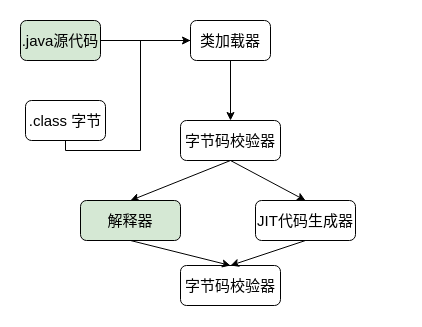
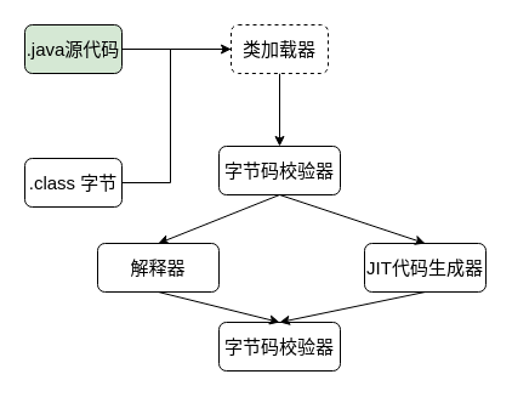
  <mxCell id="0" />
  <mxCell id="1" parent="0" />
  <mxCell id="2" value="" style="edgeStyle=orthogonalEdgeStyle;rounded=0;orthogonalLoop=1;jettySize=auto;html=1;fontSize=15;" edge="1" parent="1" source="3" target="8"><mxGeometry relative="1" as="geometry" /></mxCell>
  <mxCell id="3" value=".java源代码" style="rounded=1;whiteSpace=wrap;html=1;fontSize=15;fillColor=#d5e8d4;" vertex="1" parent="1"><mxGeometry x="20" y="20" width="80" height="40" as="geometry" /></mxCell>
  <mxCell id="4" style="edgeStyle=orthogonalEdgeStyle;rounded=0;orthogonalLoop=1;jettySize=auto;html=1;fontSize=15;endArrow=none;" edge="1" parent="1" source="5" target="8"><mxGeometry relative="1" as="geometry"><Array as="points"><mxPoint x="140" y="150" /><mxPoint x="140" y="40" /></Array></mxGeometry></mxCell>
- <mxCell id="5" value=".class 字节" style="rounded=1;whiteSpace=wrap;html=1;fontSize=15;" vertex="1" parent="1"><mxGeometry x="25" y="100" width="80" height="40" as="geometry" /></mxCell>
+ <mxCell id="5" value=".class 字节" style="rounded=1;whiteSpace=wrap;html=1;fontSize=15;" vertex="1" parent="1"><mxGeometry x="20" y="130" width="80" height="40" as="geometry" /></mxCell>
  <mxCell id="6" value="字节码校验器" style="rounded=1;whiteSpace=wrap;html=1;fontSize=15;" vertex="1" parent="1"><mxGeometry x="180" y="120" width="100" height="40" as="geometry" /></mxCell>
  <mxCell id="7" value="" style="edgeStyle=orthogonalEdgeStyle;rounded=0;orthogonalLoop=1;jettySize=auto;html=1;fontSize=15;" edge="1" parent="1" source="8" target="6"><mxGeometry relative="1" as="geometry" /></mxCell>
- <mxCell id="8" value="类加载器" style="rounded=1;whiteSpace=wrap;html=1;fontSize=15;" vertex="1" parent="1"><mxGeometry x="190" y="20" width="80" height="40" as="geometry" /></mxCell>
+ <mxCell id="8" value="类加载器" style="rounded=1;whiteSpace=wrap;html=1;fontSize=15;dashed=1;" vertex="1" parent="1"><mxGeometry x="190" y="20" width="80" height="40" as="geometry" /></mxCell>
  <mxCell id="9" value="" style="endArrow=classic;html=1;fontSize=15;exitX=0.5;exitY=1;exitDx=0;exitDy=0;entryX=0.5;entryY=0;entryDx=0;entryDy=0;" edge="1" parent="1" source="6" target="11"><mxGeometry width="50" height="50" relative="1" as="geometry"><mxPoint x="-20" y="260" as="sourcePoint" /><mxPoint x="30" y="210" as="targetPoint" /></mxGeometry></mxCell>
- <mxCell id="10" value="JIT代码生成器" style="rounded=1;whiteSpace=wrap;html=1;fontSize=15;" vertex="1" parent="1"><mxGeometry x="255" y="200" width="100" height="40" as="geometry" /></mxCell>
- <mxCell id="11" value="解释器" style="rounded=1;whiteSpace=wrap;html=1;fontSize=15;fillColor=#d5e8d4;" vertex="1" parent="1"><mxGeometry x="80" y="200" width="100" height="40" as="geometry" /></mxCell>
+ <mxCell id="10" value="JIT代码生成器" style="rounded=1;whiteSpace=wrap;html=1;fontSize=15;" vertex="1" parent="1"><mxGeometry x="300" y="200" width="100" height="40" as="geometry" /></mxCell>
+ <mxCell id="11" value="解释器" style="rounded=1;whiteSpace=wrap;html=1;fontSize=15;" vertex="1" parent="1"><mxGeometry x="80" y="200" width="100" height="40" as="geometry" /></mxCell>
  <mxCell id="12" value="字节码校验器" style="rounded=1;whiteSpace=wrap;html=1;fontSize=15;" vertex="1" parent="1"><mxGeometry x="180" y="265" width="100" height="40" as="geometry" /></mxCell>
  <mxCell id="13" value="" style="endArrow=classic;html=1;fontSize=15;entryX=0.5;entryY=0;entryDx=0;entryDy=0;" edge="1" parent="1" target="10"><mxGeometry width="50" height="50" relative="1" as="geometry"><mxPoint x="230" y="160" as="sourcePoint" /><mxPoint x="440" y="120" as="targetPoint" /></mxGeometry></mxCell>
  <mxCell id="14" value="" style="endArrow=classic;html=1;fontSize=15;exitX=0.5;exitY=1;exitDx=0;exitDy=0;entryX=0.5;entryY=0;entryDx=0;entryDy=0;" edge="1" parent="1" target="12"><mxGeometry width="50" height="50" relative="1" as="geometry"><mxPoint x="130" y="240" as="sourcePoint" /><mxPoint x="30" y="280" as="targetPoint" /></mxGeometry></mxCell>
  <mxCell id="15" value="" style="endArrow=classic;html=1;fontSize=15;exitX=0.5;exitY=1;exitDx=0;exitDy=0;entryX=0.5;entryY=0;entryDx=0;entryDy=0;" edge="1" parent="1" source="10" target="12"><mxGeometry width="50" height="50" relative="1" as="geometry"><mxPoint x="250" y="180" as="sourcePoint" /><mxPoint x="150" y="220" as="targetPoint" /></mxGeometry></mxCell>
